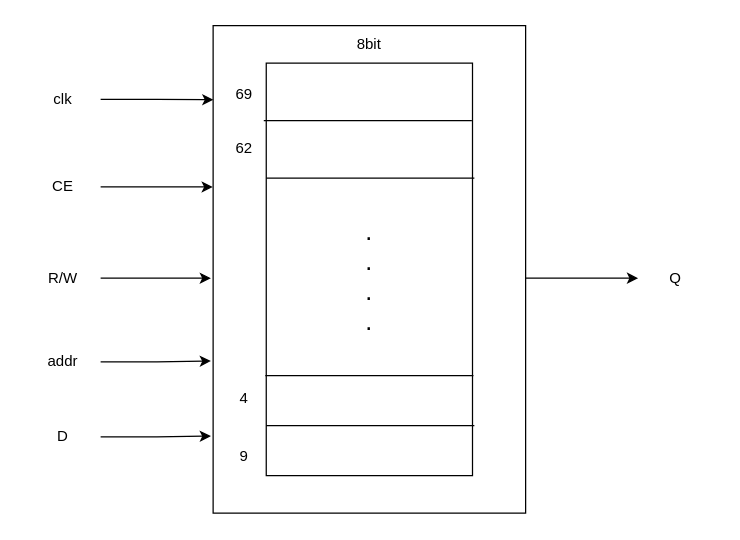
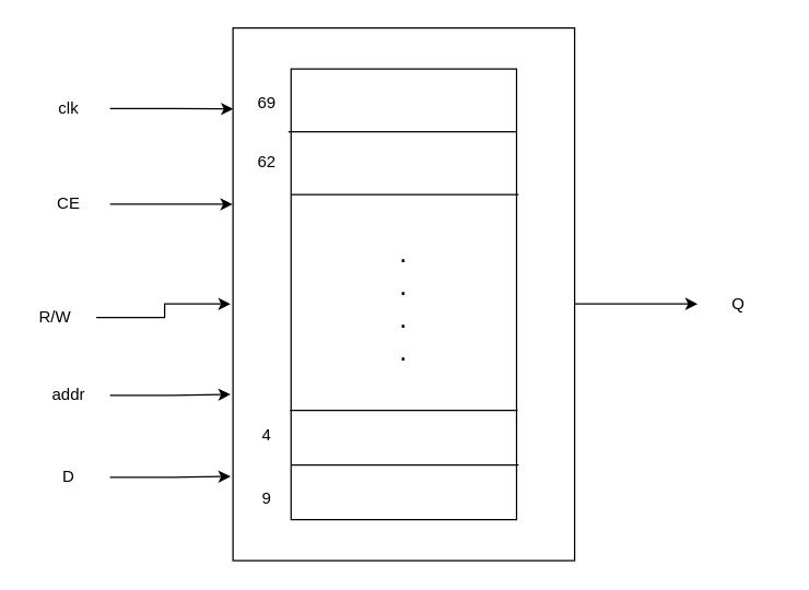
  <mxCell id="0" />
  <mxCell id="1" parent="0" />
  <mxCell id="2" value="" style="rounded=0;whiteSpace=wrap;html=1;" vertex="1" parent="1"><mxGeometry x="170" y="20" width="250" height="390" as="geometry" /></mxCell>
  <mxCell id="3" value="" style="rounded=0;whiteSpace=wrap;html=1;" vertex="1" parent="1"><mxGeometry x="212.5" y="50" width="165" height="330" as="geometry" /></mxCell>
  <mxCell id="4" value="" style="endArrow=none;html=1;rounded=0;entryX=0.997;entryY=0.179;entryDx=0;entryDy=0;entryPerimeter=0;exitX=-0.012;exitY=0.179;exitDx=0;exitDy=0;exitPerimeter=0;" edge="1" parent="1"><mxGeometry width="50" height="50" relative="1" as="geometry"><mxPoint x="210.52" y="96.07" as="sourcePoint" /><mxPoint x="377.005" y="96.07" as="targetPoint" /></mxGeometry></mxCell>
  <mxCell id="5" value="" style="endArrow=none;html=1;rounded=0;entryX=0.997;entryY=0.179;entryDx=0;entryDy=0;entryPerimeter=0;exitX=-0.012;exitY=0.179;exitDx=0;exitDy=0;exitPerimeter=0;" edge="1" parent="1"><mxGeometry width="50" height="50" relative="1" as="geometry"><mxPoint x="212.5" y="142" as="sourcePoint" /><mxPoint x="378.985" y="142" as="targetPoint" /></mxGeometry></mxCell>
  <mxCell id="6" value="" style="endArrow=none;html=1;rounded=0;entryX=0.997;entryY=0.179;entryDx=0;entryDy=0;entryPerimeter=0;exitX=-0.012;exitY=0.179;exitDx=0;exitDy=0;exitPerimeter=0;" edge="1" parent="1"><mxGeometry width="50" height="50" relative="1" as="geometry"><mxPoint x="212.5" y="340" as="sourcePoint" /><mxPoint x="378.985" y="340" as="targetPoint" /></mxGeometry></mxCell>
  <mxCell id="7" value="" style="endArrow=none;html=1;rounded=0;entryX=0.997;entryY=0.179;entryDx=0;entryDy=0;entryPerimeter=0;exitX=-0.012;exitY=0.179;exitDx=0;exitDy=0;exitPerimeter=0;" edge="1" parent="1"><mxGeometry width="50" height="50" relative="1" as="geometry"><mxPoint x="211.76" y="300" as="sourcePoint" /><mxPoint x="378.245" y="300" as="targetPoint" /></mxGeometry></mxCell>
  <mxCell id="8" value="9" style="text;html=1;strokeColor=none;fillColor=none;align=center;verticalAlign=middle;whiteSpace=wrap;rounded=0;" vertex="1" parent="1"><mxGeometry x="180" y="350" width="30" height="30" as="geometry" /></mxCell>
  <mxCell id="9" value="4" style="text;html=1;strokeColor=none;fillColor=none;align=center;verticalAlign=middle;whiteSpace=wrap;rounded=0;" vertex="1" parent="1"><mxGeometry x="180" y="303" width="30" height="30" as="geometry" /></mxCell>
  <mxCell id="10" value="62" style="text;html=1;strokeColor=none;fillColor=none;align=center;verticalAlign=middle;whiteSpace=wrap;rounded=0;" vertex="1" parent="1"><mxGeometry x="180" y="103" width="30" height="30" as="geometry" /></mxCell>
  <mxCell id="11" value="69" style="text;html=1;strokeColor=none;fillColor=none;align=center;verticalAlign=middle;whiteSpace=wrap;rounded=0;" vertex="1" parent="1"><mxGeometry x="180" y="60" width="30" height="30" as="geometry" /></mxCell>
- <mxCell id="12" value="8bit" style="text;html=1;strokeColor=none;fillColor=none;align=center;verticalAlign=middle;whiteSpace=wrap;rounded=0;" vertex="1" parent="1"><mxGeometry x="265" y="20" width="60" height="30" as="geometry" /></mxCell>
  <mxCell id="13" style="edgeStyle=orthogonalEdgeStyle;rounded=0;orthogonalLoop=1;jettySize=auto;html=1;entryX=0.001;entryY=0.152;entryDx=0;entryDy=0;entryPerimeter=0;" edge="1" parent="1" source="14" target="2"><mxGeometry relative="1" as="geometry" /></mxCell>
  <mxCell id="14" value="clk" style="text;html=1;strokeColor=none;fillColor=none;align=center;verticalAlign=middle;whiteSpace=wrap;rounded=0;" vertex="1" parent="1"><mxGeometry x="20" y="64" width="60" height="30" as="geometry" /></mxCell>
  <mxCell id="15" style="edgeStyle=orthogonalEdgeStyle;rounded=0;orthogonalLoop=1;jettySize=auto;html=1;entryX=-0.001;entryY=0.331;entryDx=0;entryDy=0;entryPerimeter=0;" edge="1" parent="1" source="16" target="2"><mxGeometry relative="1" as="geometry" /></mxCell>
  <mxCell id="16" value="CE" style="text;html=1;strokeColor=none;fillColor=none;align=center;verticalAlign=middle;whiteSpace=wrap;rounded=0;" vertex="1" parent="1"><mxGeometry x="20" y="134" width="60" height="30" as="geometry" /></mxCell>
  <mxCell id="17" style="edgeStyle=orthogonalEdgeStyle;rounded=0;orthogonalLoop=1;jettySize=auto;html=1;entryX=-0.007;entryY=0.518;entryDx=0;entryDy=0;entryPerimeter=0;" edge="1" parent="1" source="18" target="2"><mxGeometry relative="1" as="geometry" /></mxCell>
- <mxCell id="18" value="R/W" style="text;html=1;strokeColor=none;fillColor=none;align=center;verticalAlign=middle;whiteSpace=wrap;rounded=0;" vertex="1" parent="1"><mxGeometry x="20" y="207" width="60" height="30" as="geometry" /></mxCell>
+ <mxCell id="18" value="R/W" style="text;html=1;strokeColor=none;fillColor=none;align=center;verticalAlign=middle;whiteSpace=wrap;rounded=0;" vertex="1" parent="1"><mxGeometry x="10" y="217" width="60" height="30" as="geometry" /></mxCell>
  <mxCell id="19" style="edgeStyle=orthogonalEdgeStyle;rounded=0;orthogonalLoop=1;jettySize=auto;html=1;entryX=-0.007;entryY=0.842;entryDx=0;entryDy=0;entryPerimeter=0;" edge="1" parent="1" source="20" target="2"><mxGeometry relative="1" as="geometry" /></mxCell>
  <mxCell id="20" value="D" style="text;html=1;strokeColor=none;fillColor=none;align=center;verticalAlign=middle;whiteSpace=wrap;rounded=0;" vertex="1" parent="1"><mxGeometry x="20" y="334" width="60" height="30" as="geometry" /></mxCell>
  <mxCell id="21" style="edgeStyle=orthogonalEdgeStyle;rounded=0;orthogonalLoop=1;jettySize=auto;html=1;entryX=-0.007;entryY=0.688;entryDx=0;entryDy=0;entryPerimeter=0;" edge="1" parent="1" source="22" target="2"><mxGeometry relative="1" as="geometry" /></mxCell>
  <mxCell id="22" value="addr" style="text;html=1;strokeColor=none;fillColor=none;align=center;verticalAlign=middle;whiteSpace=wrap;rounded=0;" vertex="1" parent="1"><mxGeometry x="20" y="274" width="60" height="30" as="geometry" /></mxCell>
  <mxCell id="23" style="edgeStyle=orthogonalEdgeStyle;rounded=0;orthogonalLoop=1;jettySize=auto;html=1;entryX=1.001;entryY=0.518;entryDx=0;entryDy=0;entryPerimeter=0;startArrow=classic;startFill=1;endArrow=none;endFill=0;" edge="1" parent="1" source="24" target="2"><mxGeometry relative="1" as="geometry" /></mxCell>
  <mxCell id="24" value="Q" style="text;html=1;strokeColor=none;fillColor=none;align=center;verticalAlign=middle;whiteSpace=wrap;rounded=0;" vertex="1" parent="1"><mxGeometry x="510" y="207" width="60" height="30" as="geometry" /></mxCell>
  <mxCell id="25" value="&lt;font style=&quot;font-size: 20px;&quot;&gt;.&lt;br&gt;.&lt;br&gt;.&lt;br&gt;.&lt;/font&gt;" style="text;html=1;strokeColor=none;fillColor=none;align=center;verticalAlign=middle;whiteSpace=wrap;rounded=0;" vertex="1" parent="1"><mxGeometry x="265" y="160" width="60" height="120" as="geometry" /></mxCell>
